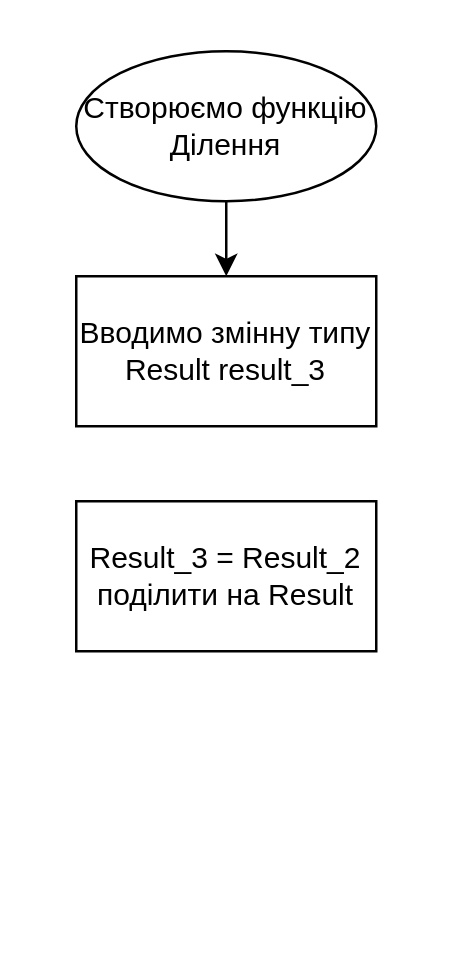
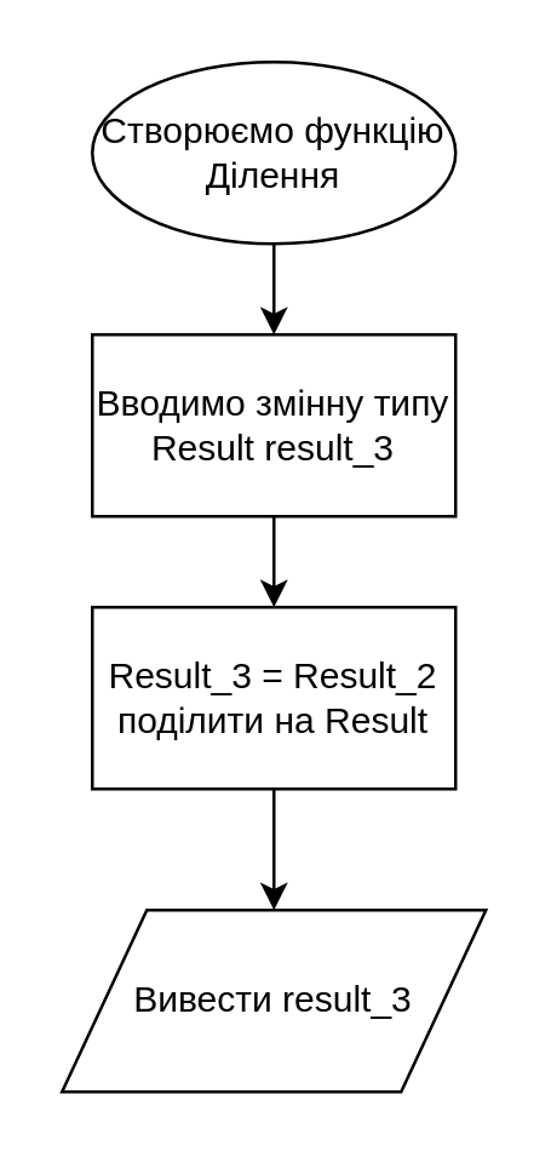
  <mxCell id="0" />
  <mxCell id="1" parent="0" />
  <mxCell id="2" value="" style="edgeStyle=orthogonalEdgeStyle;rounded=0;orthogonalLoop=1;jettySize=auto;html=1;" edge="1" parent="1" source="3" target="5"><mxGeometry relative="1" as="geometry" /></mxCell>
  <mxCell id="3" value="Створюємо функцію Ділення" style="ellipse;whiteSpace=wrap;html=1;" vertex="1" parent="1"><mxGeometry x="30" y="20" width="120" height="60" as="geometry" /></mxCell>
+ <mxCell id="4" value="" style="edgeStyle=orthogonalEdgeStyle;rounded=0;orthogonalLoop=1;jettySize=auto;html=1;" edge="1" parent="1" source="5" target="7"><mxGeometry relative="1" as="geometry" /></mxCell>
  <mxCell id="5" value="Вводимо змінну типу Result result_3" style="rounded=0;whiteSpace=wrap;html=1;" vertex="1" parent="1"><mxGeometry x="30" y="110" width="120" height="60" as="geometry" /></mxCell>
+ <mxCell id="6" value="" style="edgeStyle=orthogonalEdgeStyle;rounded=0;orthogonalLoop=1;jettySize=auto;html=1;" edge="1" parent="1" source="7" target="8"><mxGeometry relative="1" as="geometry" /></mxCell>
  <mxCell id="7" value="Result_3 = Result_2 поділити на Result" style="rounded=0;whiteSpace=wrap;html=1;" vertex="1" parent="1"><mxGeometry x="30" y="200" width="120" height="60" as="geometry" /></mxCell>
+ <mxCell id="8" value="Вивести result_3" style="shape=parallelogram;perimeter=parallelogramPerimeter;whiteSpace=wrap;html=1;" vertex="1" parent="1"><mxGeometry x="20" y="300" width="140" height="60" as="geometry" /></mxCell>
